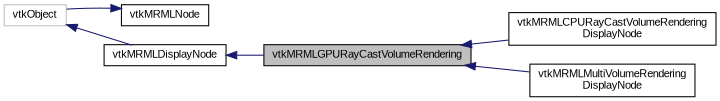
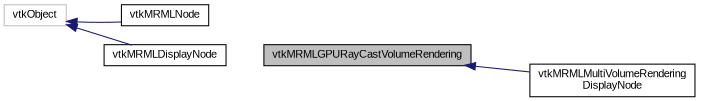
  digraph {
    fontname="Liberation Sans"
    rankdir=LR
    node [color=black fontname="Liberation Sans" fontsize=10 shape=record]
    edge [color=midnightblue dir=back fontname="Liberation Sans" fontsize=10 labelfontname=Helvetica labelfontsize=10 style=solid]
    n1 [fillcolor=grey75 fontcolor=black height=0.2 label=vtkMRMLGPURayCastVolumeRendering style=filled width=0.4]
-   n2 [height=0.2 label="vtkMRMLCPURayCastVolumeRendering\lDisplayNode" width=0.4]
    n3 [height=0.2 label="vtkMRMLMultiVolumeRendering\lDisplayNode" width=0.4]
    n4 [height=0.2 label=vtkMRMLDisplayNode width=0.4]
    n5 [height=0.2 label=vtkMRMLNode width=0.4]
    n6 [color=grey75 height=0.2 label=vtkObject width=0.4]
-   n1 -> n2
    n1 -> n3
-   n4 -> n1
    n6 -> n4
-   n5 -> n6
+   n6 -> n5
  }
